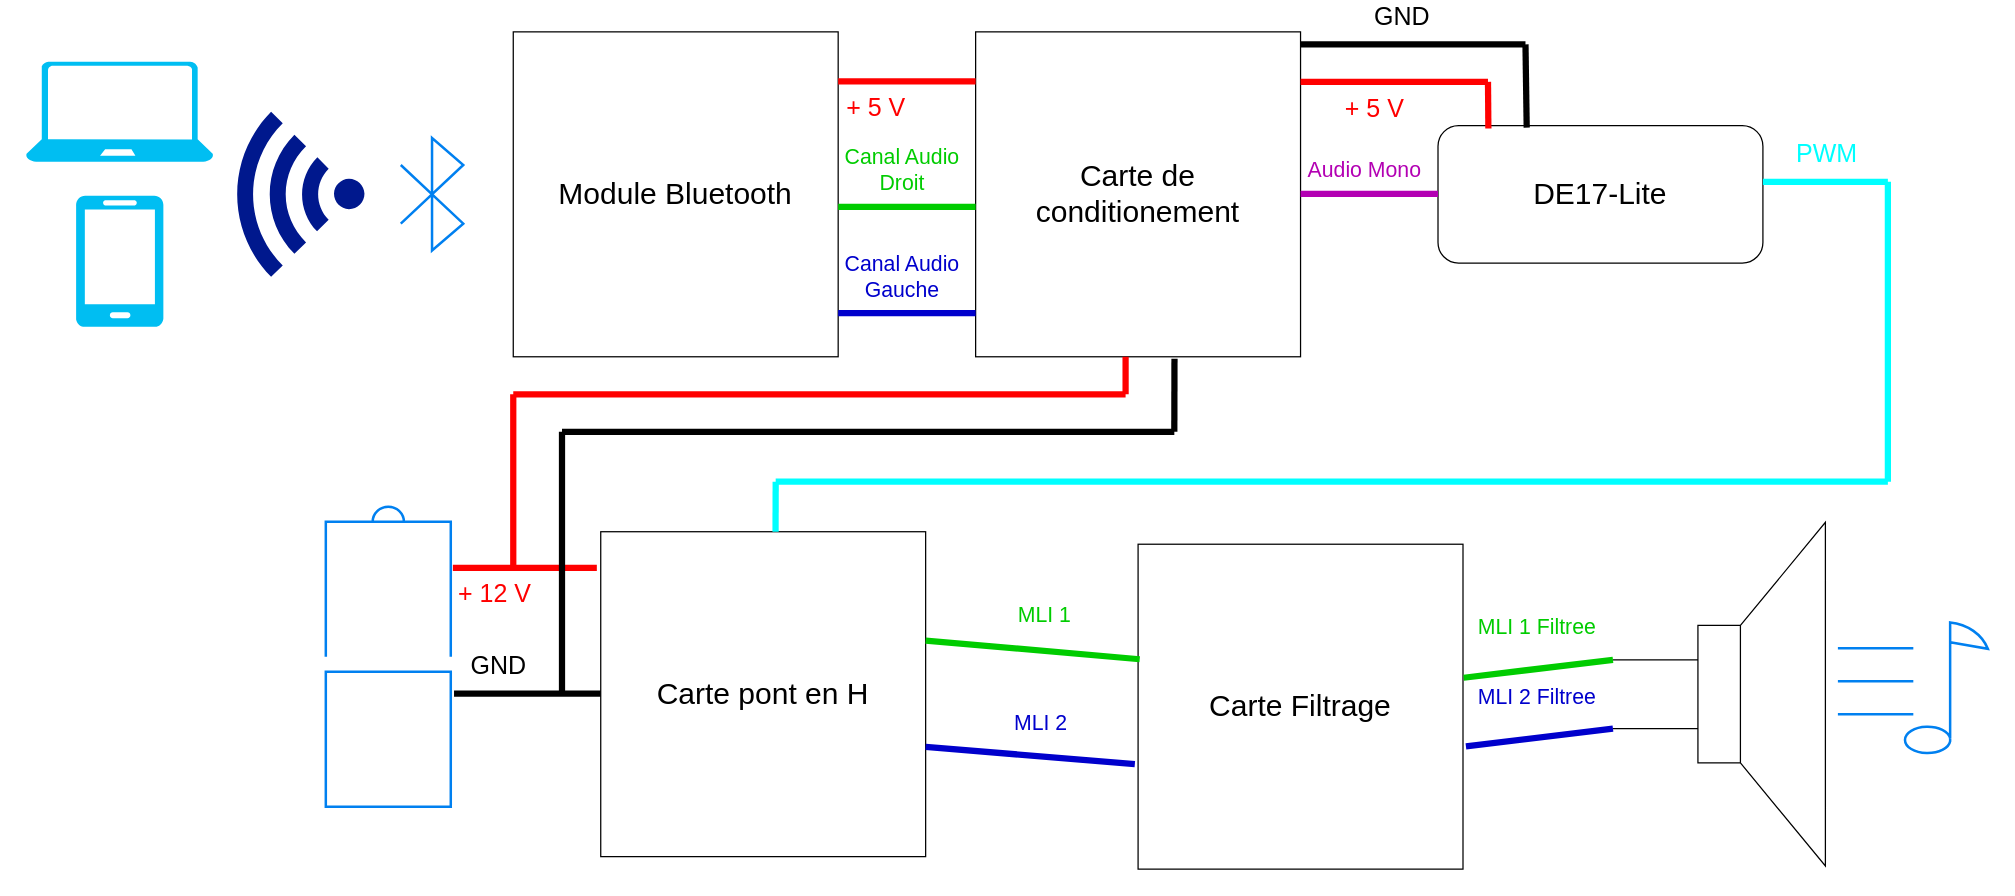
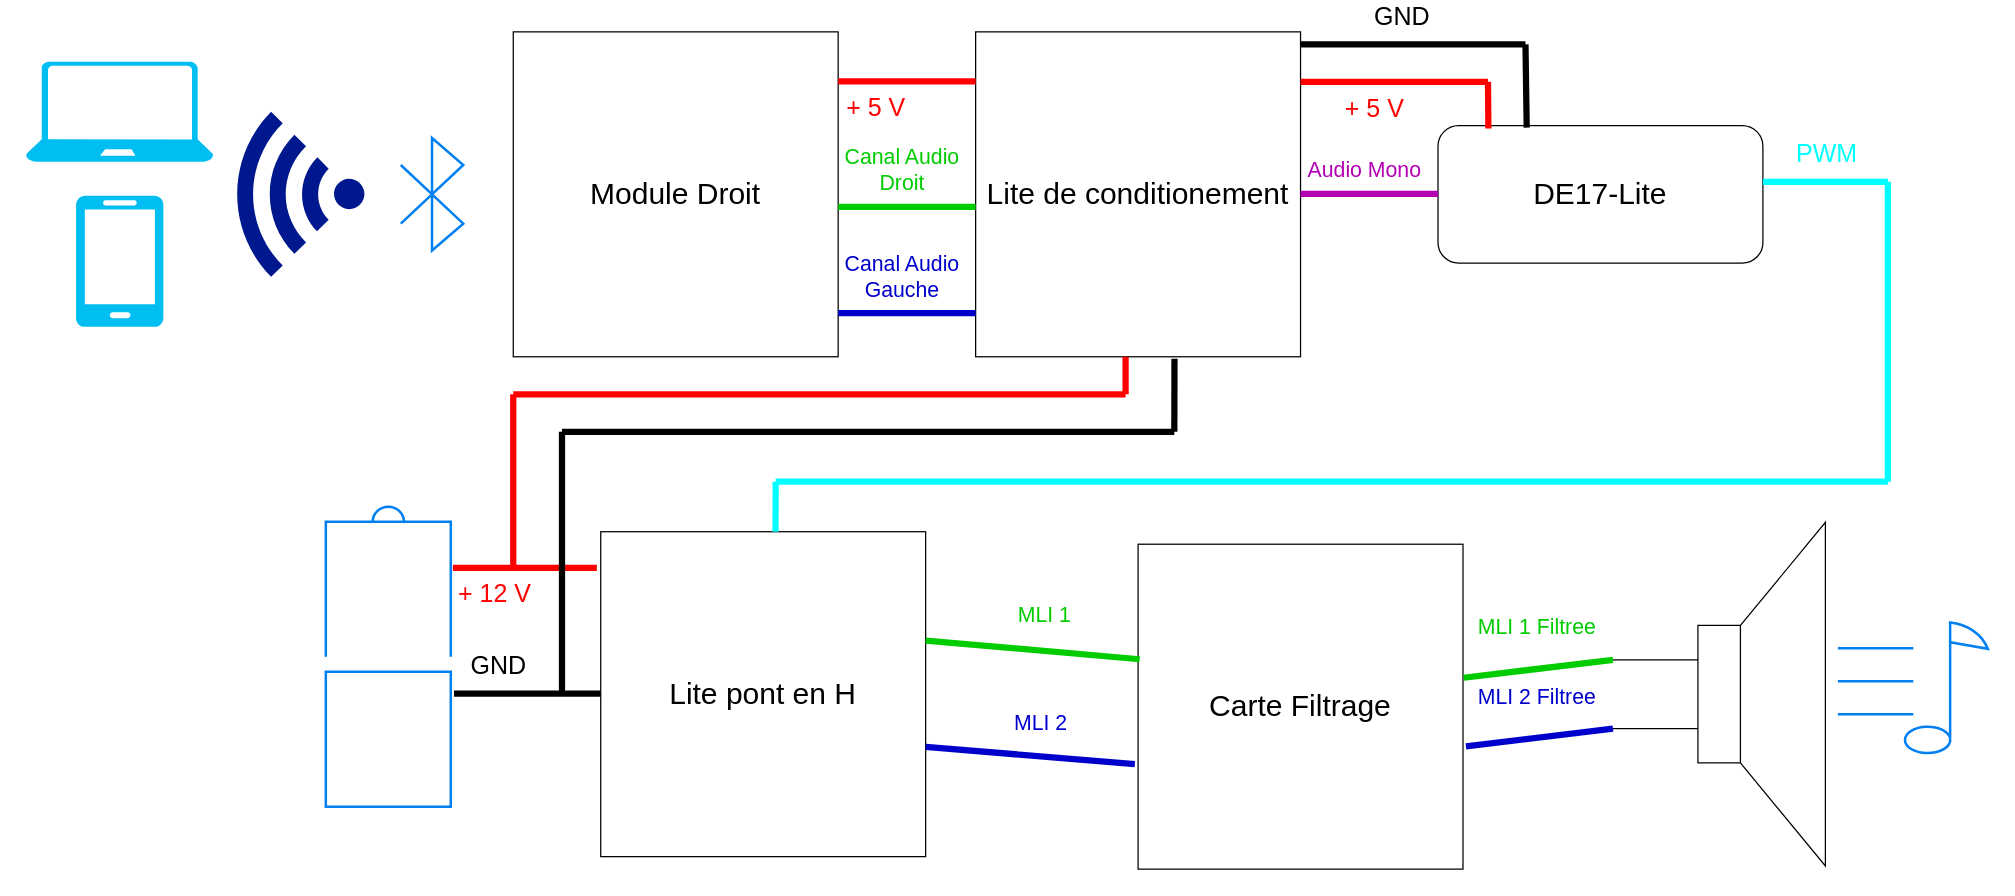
  <mxCell id="0" />
  <mxCell id="1" parent="0" />
- <mxCell id="2" value="&lt;font style=&quot;font-size: 24px;&quot;&gt;Carte de conditionement&lt;/font&gt;" style="whiteSpace=wrap;html=1;aspect=fixed;" parent="1" vertex="1"><mxGeometry x="780" y="20" width="260" height="260" as="geometry" /></mxCell>
- <mxCell id="3" value="&lt;font style=&quot;font-size: 24px;&quot;&gt;Carte pont en H&lt;/font&gt;" style="whiteSpace=wrap;html=1;aspect=fixed;" parent="1" vertex="1"><mxGeometry x="480" y="420" width="260" height="260" as="geometry" /></mxCell>
+ <mxCell id="2" value="&lt;font style=&quot;font-size: 24px;&quot;&gt;Lite de conditionement&lt;/font&gt;" style="whiteSpace=wrap;html=1;aspect=fixed;" parent="1" vertex="1"><mxGeometry x="780" y="20" width="260" height="260" as="geometry" /></mxCell>
+ <mxCell id="3" value="&lt;font style=&quot;font-size: 24px;&quot;&gt;Lite pont en H&lt;/font&gt;" style="whiteSpace=wrap;html=1;aspect=fixed;" parent="1" vertex="1"><mxGeometry x="480" y="420" width="260" height="260" as="geometry" /></mxCell>
  <mxCell id="4" value="&lt;font style=&quot;font-size: 24px;&quot;&gt;Carte Filtrage&lt;/font&gt;" style="whiteSpace=wrap;html=1;aspect=fixed;" parent="1" vertex="1"><mxGeometry x="910" y="430" width="260" height="260" as="geometry" /></mxCell>
- <mxCell id="5" value="&lt;font style=&quot;font-size: 24px;&quot;&gt;Module Bluetooth&lt;/font&gt;" style="whiteSpace=wrap;html=1;aspect=fixed;" parent="1" vertex="1"><mxGeometry x="410" y="20" width="260" height="260" as="geometry" /></mxCell>
+ <mxCell id="5" value="&lt;font style=&quot;font-size: 24px;&quot;&gt;Module Droit&lt;/font&gt;" style="whiteSpace=wrap;html=1;aspect=fixed;" parent="1" vertex="1"><mxGeometry x="410" y="20" width="260" height="260" as="geometry" /></mxCell>
  <mxCell id="6" value="" style="aspect=fixed;pointerEvents=1;shadow=0;dashed=0;html=1;strokeColor=none;labelPosition=center;verticalLabelPosition=bottom;verticalAlign=top;align=center;fillColor=#00188D;shape=mxgraph.mscae.enterprise.wireless_connection;rotation=-180;" vertex="1" parent="1"><mxGeometry x="180" y="83.95" width="110.97" height="132.11" as="geometry" /></mxCell>
  <mxCell id="7" value="" style="html=1;verticalLabelPosition=bottom;align=center;labelBackgroundColor=#ffffff;verticalAlign=top;strokeWidth=2;strokeColor=#0080F0;shadow=0;dashed=0;shape=mxgraph.ios7.icons.bluetooth;pointerEvents=1" vertex="1" parent="1"><mxGeometry x="320" y="105" width="50" height="90" as="geometry" /></mxCell>
  <mxCell id="8" value="" style="verticalLabelPosition=bottom;html=1;verticalAlign=top;align=center;strokeColor=none;fillColor=#00BEF2;shape=mxgraph.azure.laptop;pointerEvents=1;" vertex="1" parent="1"><mxGeometry x="20" y="43.96" width="150" height="80" as="geometry" /></mxCell>
  <mxCell id="9" value="" style="verticalLabelPosition=bottom;html=1;verticalAlign=top;align=center;strokeColor=none;fillColor=#00BEF2;shape=mxgraph.azure.mobile;pointerEvents=1;" vertex="1" parent="1"><mxGeometry x="60" y="151.07" width="70" height="105" as="geometry" /></mxCell>
  <mxCell id="10" value="&lt;font style=&quot;font-size: 24px;&quot;&gt;DE17-Lite&lt;/font&gt;" style="rounded=1;whiteSpace=wrap;html=1;" vertex="1" parent="1"><mxGeometry x="1150" y="95.01" width="260" height="110" as="geometry" /></mxCell>
  <mxCell id="11" value="" style="endArrow=none;html=1;rounded=0;exitX=1;exitY=0.053;exitDx=0;exitDy=0;exitPerimeter=0;entryX=0.001;entryY=0.053;entryDx=0;entryDy=0;entryPerimeter=0;strokeWidth=5;strokeColor=#FF0000;" edge="1" parent="1"><mxGeometry width="50" height="50" relative="1" as="geometry"><mxPoint x="670" y="59.52" as="sourcePoint" /><mxPoint x="780" y="59.52" as="targetPoint" /></mxGeometry></mxCell>
  <mxCell id="12" value="&lt;font color=&quot;#ff0000&quot; style=&quot;font-size: 20px;&quot;&gt;+ 5 V&lt;/font&gt;" style="edgeLabel;html=1;align=center;verticalAlign=middle;resizable=0;points=[];fontSize=20;" vertex="1" connectable="0" parent="11"><mxGeometry x="0.444" y="-1" relative="1" as="geometry"><mxPoint x="-50" y="19" as="offset" /></mxGeometry></mxCell>
  <mxCell id="13" value="" style="endArrow=none;html=1;rounded=0;exitX=1;exitY=0.053;exitDx=0;exitDy=0;exitPerimeter=0;entryX=0.001;entryY=0.053;entryDx=0;entryDy=0;entryPerimeter=0;strokeWidth=5;strokeColor=#0000CC;" edge="1" parent="1"><mxGeometry width="50" height="50" relative="1" as="geometry"><mxPoint x="670" y="245" as="sourcePoint" /><mxPoint x="780" y="245" as="targetPoint" /></mxGeometry></mxCell>
  <mxCell id="14" value="&lt;font style=&quot;font-size: 17px;&quot;&gt;Canal Audio&lt;/font&gt;&lt;div&gt;&lt;font style=&quot;font-size: 17px;&quot;&gt;Gauche&lt;/font&gt;&lt;/div&gt;" style="edgeLabel;html=1;align=center;verticalAlign=middle;resizable=0;points=[];fontColor=#0000CC;fontSize=17;" vertex="1" connectable="0" parent="13"><mxGeometry x="0.444" y="-1" relative="1" as="geometry"><mxPoint x="-29" y="-30" as="offset" /></mxGeometry></mxCell>
  <mxCell id="15" value="" style="endArrow=none;html=1;rounded=0;exitX=1;exitY=0.053;exitDx=0;exitDy=0;exitPerimeter=0;entryX=0.001;entryY=0.053;entryDx=0;entryDy=0;entryPerimeter=0;strokeWidth=5;strokeColor=#00CC00;" edge="1" parent="1"><mxGeometry width="50" height="50" relative="1" as="geometry"><mxPoint x="670" y="160" as="sourcePoint" /><mxPoint x="780" y="160" as="targetPoint" /></mxGeometry></mxCell>
  <mxCell id="16" value="&lt;font style=&quot;font-size: 17px;&quot;&gt;Canal Audio&lt;/font&gt;&lt;div style=&quot;font-size: 17px;&quot;&gt;&lt;font style=&quot;font-size: 17px;&quot;&gt;Droit&lt;/font&gt;&lt;/div&gt;" style="edgeLabel;html=1;align=center;verticalAlign=middle;resizable=0;points=[];fontColor=#00CC00;fontSize=17;" vertex="1" connectable="0" parent="15"><mxGeometry x="0.444" y="-1" relative="1" as="geometry"><mxPoint x="-29" y="-31" as="offset" /></mxGeometry></mxCell>
  <mxCell id="17" value="" style="endArrow=none;html=1;rounded=0;exitX=1;exitY=0.053;exitDx=0;exitDy=0;exitPerimeter=0;strokeWidth=5;" edge="1" parent="1"><mxGeometry width="50" height="50" relative="1" as="geometry"><mxPoint x="1040" y="30" as="sourcePoint" /><mxPoint x="1220" y="30" as="targetPoint" /></mxGeometry></mxCell>
  <mxCell id="18" value="GND" style="edgeLabel;html=1;align=center;verticalAlign=middle;resizable=0;points=[];fontSize=20;" vertex="1" connectable="0" parent="17"><mxGeometry x="0.444" y="-1" relative="1" as="geometry"><mxPoint x="-50" y="-25" as="offset" /></mxGeometry></mxCell>
  <mxCell id="19" value="" style="endArrow=none;html=1;rounded=0;exitX=1;exitY=0.053;exitDx=0;exitDy=0;exitPerimeter=0;strokeWidth=5;strokeColor=#FF0000;" edge="1" parent="1"><mxGeometry width="50" height="50" relative="1" as="geometry"><mxPoint x="1040" y="60" as="sourcePoint" /><mxPoint x="1190" y="60" as="targetPoint" /></mxGeometry></mxCell>
  <mxCell id="20" value="&lt;font color=&quot;#ff0000&quot; style=&quot;font-size: 20px;&quot;&gt;+ 5 V&lt;/font&gt;" style="edgeLabel;html=1;align=center;verticalAlign=middle;resizable=0;points=[];fontSize=20;" vertex="1" connectable="0" parent="19"><mxGeometry x="0.444" y="-1" relative="1" as="geometry"><mxPoint x="-50" y="19" as="offset" /></mxGeometry></mxCell>
  <mxCell id="21" value="" style="endArrow=none;html=1;rounded=0;exitX=1;exitY=0.053;exitDx=0;exitDy=0;exitPerimeter=0;entryX=0.001;entryY=0.053;entryDx=0;entryDy=0;entryPerimeter=0;strokeWidth=5;strokeColor=#B300B3;" edge="1" parent="1"><mxGeometry width="50" height="50" relative="1" as="geometry"><mxPoint x="1040" y="149.62" as="sourcePoint" /><mxPoint x="1150" y="149.62" as="targetPoint" /></mxGeometry></mxCell>
  <mxCell id="22" value="&lt;font style=&quot;font-size: 17px;&quot;&gt;Audio Mono&lt;/font&gt;" style="edgeLabel;html=1;align=center;verticalAlign=middle;resizable=0;points=[];fontSize=20;fontColor=#B300B3;" vertex="1" connectable="0" parent="21"><mxGeometry x="0.444" y="-1" relative="1" as="geometry"><mxPoint x="-29" y="-21" as="offset" /></mxGeometry></mxCell>
  <mxCell id="23" value="" style="endArrow=none;html=1;rounded=0;strokeWidth=5;strokeColor=#FF0000;entryX=0.155;entryY=0.021;entryDx=0;entryDy=0;entryPerimeter=0;" edge="1" parent="1" target="10"><mxGeometry width="50" height="50" relative="1" as="geometry"><mxPoint x="1190" y="60" as="sourcePoint" /><mxPoint x="1200" y="70" as="targetPoint" /></mxGeometry></mxCell>
  <mxCell id="24" value="" style="endArrow=none;html=1;rounded=0;strokeWidth=5;entryX=0.273;entryY=0.015;entryDx=0;entryDy=0;entryPerimeter=0;" edge="1" parent="1" target="10"><mxGeometry width="50" height="50" relative="1" as="geometry"><mxPoint x="1220" y="30" as="sourcePoint" /><mxPoint x="1230" y="40" as="targetPoint" /></mxGeometry></mxCell>
  <mxCell id="25" value="" style="endArrow=none;html=1;rounded=0;exitX=1;exitY=0.053;exitDx=0;exitDy=0;exitPerimeter=0;strokeWidth=5;strokeColor=#00FFFF;" edge="1" parent="1"><mxGeometry width="50" height="50" relative="1" as="geometry"><mxPoint x="1410" y="140" as="sourcePoint" /><mxPoint x="1510" y="140" as="targetPoint" /></mxGeometry></mxCell>
  <mxCell id="26" value="&lt;font color=&quot;#00ffff&quot;&gt;PWM&lt;/font&gt;" style="edgeLabel;html=1;align=center;verticalAlign=middle;resizable=0;points=[];fontSize=20;" vertex="1" connectable="0" parent="25"><mxGeometry x="0.444" y="-1" relative="1" as="geometry"><mxPoint x="-22" y="-25" as="offset" /></mxGeometry></mxCell>
  <mxCell id="27" value="" style="endArrow=none;html=1;rounded=0;strokeWidth=5;strokeColor=#00FFFF;" edge="1" parent="1"><mxGeometry width="50" height="50" relative="1" as="geometry"><mxPoint x="1510" y="140" as="sourcePoint" /><mxPoint x="1510" y="380" as="targetPoint" /></mxGeometry></mxCell>
  <mxCell id="28" value="" style="endArrow=none;html=1;rounded=0;strokeWidth=5;strokeColor=#00FFFF;" edge="1" parent="1"><mxGeometry width="50" height="50" relative="1" as="geometry"><mxPoint x="620" y="380" as="sourcePoint" /><mxPoint x="1510" y="380" as="targetPoint" /></mxGeometry></mxCell>
  <mxCell id="29" value="" style="endArrow=none;html=1;rounded=0;strokeWidth=5;strokeColor=#00FFFF;entryX=0.538;entryY=0;entryDx=0;entryDy=0;entryPerimeter=0;" edge="1" parent="1" target="3"><mxGeometry width="50" height="50" relative="1" as="geometry"><mxPoint x="620" y="380" as="sourcePoint" /><mxPoint x="1550" y="350" as="targetPoint" /></mxGeometry></mxCell>
  <mxCell id="30" value="" style="endArrow=none;html=1;rounded=0;exitX=1;exitY=0.053;exitDx=0;exitDy=0;exitPerimeter=0;entryX=-0.01;entryY=0.154;entryDx=0;entryDy=0;entryPerimeter=0;strokeWidth=5;" edge="1" parent="1"><mxGeometry width="50" height="50" relative="1" as="geometry"><mxPoint x="362.6" y="549.52" as="sourcePoint" /><mxPoint x="480" y="549.56" as="targetPoint" /></mxGeometry></mxCell>
  <mxCell id="31" value="GND" style="edgeLabel;html=1;align=center;verticalAlign=middle;resizable=0;points=[];fontSize=20;" vertex="1" connectable="0" parent="30"><mxGeometry x="0.444" y="-1" relative="1" as="geometry"><mxPoint x="-50" y="-25" as="offset" /></mxGeometry></mxCell>
  <mxCell id="32" value="" style="endArrow=none;html=1;rounded=0;exitX=1.006;exitY=0.144;exitDx=0;exitDy=0;exitPerimeter=0;entryX=-0.012;entryY=0.111;entryDx=0;entryDy=0;strokeWidth=5;strokeColor=#FF0000;entryPerimeter=0;" edge="1" parent="1" target="3"><mxGeometry width="50" height="50" relative="1" as="geometry"><mxPoint x="361.68" y="448.88" as="sourcePoint" /><mxPoint x="470" y="485.52" as="targetPoint" /></mxGeometry></mxCell>
  <mxCell id="33" value="&lt;font color=&quot;#ff0000&quot; style=&quot;font-size: 20px;&quot;&gt;+ 12 V&lt;/font&gt;" style="edgeLabel;html=1;align=center;verticalAlign=middle;resizable=0;points=[];fontSize=20;" vertex="1" connectable="0" parent="32"><mxGeometry x="0.444" y="-1" relative="1" as="geometry"><mxPoint x="-50" y="19" as="offset" /></mxGeometry></mxCell>
  <mxCell id="34" value="" style="endArrow=none;html=1;rounded=0;strokeWidth=5;strokeColor=#FF0000;" edge="1" parent="1"><mxGeometry width="50" height="50" relative="1" as="geometry"><mxPoint x="410" y="450" as="sourcePoint" /><mxPoint x="410" y="310" as="targetPoint" /></mxGeometry></mxCell>
  <mxCell id="35" value="" style="endArrow=none;html=1;rounded=0;strokeWidth=5;strokeColor=#FF0000;" edge="1" parent="1"><mxGeometry width="50" height="50" relative="1" as="geometry"><mxPoint x="900" y="310" as="sourcePoint" /><mxPoint x="410" y="310" as="targetPoint" /></mxGeometry></mxCell>
  <mxCell id="36" value="" style="endArrow=none;html=1;rounded=0;strokeWidth=5;strokeColor=#FF0000;" edge="1" parent="1"><mxGeometry width="50" height="50" relative="1" as="geometry"><mxPoint x="900" y="310" as="sourcePoint" /><mxPoint x="900" y="280" as="targetPoint" /></mxGeometry></mxCell>
  <mxCell id="37" value="" style="endArrow=none;html=1;rounded=0;strokeWidth=5;strokeColor=#000000;" edge="1" parent="1"><mxGeometry width="50" height="50" relative="1" as="geometry"><mxPoint x="449" y="550" as="sourcePoint" /><mxPoint x="449" y="340" as="targetPoint" /></mxGeometry></mxCell>
  <mxCell id="38" value="" style="endArrow=none;html=1;rounded=0;strokeWidth=5;strokeColor=#000000;" edge="1" parent="1"><mxGeometry width="50" height="50" relative="1" as="geometry"><mxPoint x="939" y="340" as="sourcePoint" /><mxPoint x="449" y="340" as="targetPoint" /></mxGeometry></mxCell>
  <mxCell id="39" value="" style="endArrow=none;html=1;rounded=0;strokeWidth=5;strokeColor=#000000;entryX=0.612;entryY=1.006;entryDx=0;entryDy=0;entryPerimeter=0;" edge="1" parent="1" target="2"><mxGeometry width="50" height="50" relative="1" as="geometry"><mxPoint x="939" y="340" as="sourcePoint" /><mxPoint x="939" y="310" as="targetPoint" /></mxGeometry></mxCell>
  <mxCell id="40" value="" style="endArrow=none;html=1;rounded=0;exitX=1;exitY=0.053;exitDx=0;exitDy=0;exitPerimeter=0;entryX=-0.01;entryY=0.677;entryDx=0;entryDy=0;entryPerimeter=0;strokeWidth=5;strokeColor=#0000CC;" edge="1" parent="1" target="4"><mxGeometry width="50" height="50" relative="1" as="geometry"><mxPoint x="740" y="592.13" as="sourcePoint" /><mxPoint x="850" y="592.13" as="targetPoint" /></mxGeometry></mxCell>
  <mxCell id="41" value="MLI 2" style="edgeLabel;html=1;align=center;verticalAlign=middle;resizable=0;points=[];fontColor=#0000CC;fontSize=17;" vertex="1" connectable="0" parent="40"><mxGeometry x="0.444" y="-1" relative="1" as="geometry"><mxPoint x="-29" y="-30" as="offset" /></mxGeometry></mxCell>
  <mxCell id="42" value="" style="endArrow=none;html=1;rounded=0;exitX=1;exitY=0.053;exitDx=0;exitDy=0;exitPerimeter=0;entryX=0.005;entryY=0.354;entryDx=0;entryDy=0;entryPerimeter=0;strokeWidth=5;strokeColor=#00CC00;" edge="1" parent="1" target="4"><mxGeometry width="50" height="50" relative="1" as="geometry"><mxPoint x="740" y="507.13" as="sourcePoint" /><mxPoint x="850" y="507.13" as="targetPoint" /></mxGeometry></mxCell>
  <mxCell id="43" value="MLI 1" style="edgeLabel;html=1;align=center;verticalAlign=middle;resizable=0;points=[];fontColor=#00CC00;fontSize=17;" vertex="1" connectable="0" parent="42"><mxGeometry x="0.444" y="-1" relative="1" as="geometry"><mxPoint x="-29" y="-31" as="offset" /></mxGeometry></mxCell>
  <mxCell id="44" value="" style="endArrow=none;html=1;rounded=0;exitX=1.009;exitY=0.622;exitDx=0;exitDy=0;exitPerimeter=0;entryX=0;entryY=0.6;entryDx=0;entryDy=0;entryPerimeter=0;strokeWidth=5;strokeColor=#0000CC;" edge="1" parent="1" source="4" target="49"><mxGeometry width="50" height="50" relative="1" as="geometry"><mxPoint x="1140" y="581.13" as="sourcePoint" /><mxPoint x="1277" y="580" as="targetPoint" /></mxGeometry></mxCell>
  <mxCell id="45" value="MLI 2 Filtree" style="edgeLabel;html=1;align=center;verticalAlign=middle;resizable=0;points=[];fontColor=#0000CC;fontSize=17;" vertex="1" connectable="0" parent="44"><mxGeometry x="0.444" y="-1" relative="1" as="geometry"><mxPoint x="-29" y="-30" as="offset" /></mxGeometry></mxCell>
  <mxCell id="46" value="" style="endArrow=none;html=1;rounded=0;exitX=1.002;exitY=0.411;exitDx=0;exitDy=0;exitPerimeter=0;entryX=0;entryY=0.4;entryDx=0;entryDy=0;entryPerimeter=0;strokeWidth=5;strokeColor=#00CC00;" edge="1" parent="1" source="4" target="49"><mxGeometry width="50" height="50" relative="1" as="geometry"><mxPoint x="1140" y="507.57" as="sourcePoint" /><mxPoint x="1281" y="507.44" as="targetPoint" /></mxGeometry></mxCell>
  <mxCell id="47" value="MLI 1 Filtree" style="edgeLabel;html=1;align=center;verticalAlign=middle;resizable=0;points=[];fontColor=#00CC00;fontSize=17;" vertex="1" connectable="0" parent="46"><mxGeometry x="0.444" y="-1" relative="1" as="geometry"><mxPoint x="-29" y="-31" as="offset" /></mxGeometry></mxCell>
  <mxCell id="48" value="" style="html=1;verticalLabelPosition=bottom;align=center;labelBackgroundColor=#ffffff;verticalAlign=top;strokeWidth=2;strokeColor=#0080F0;shadow=0;dashed=0;shape=mxgraph.ios7.icons.note;pointerEvents=1" vertex="1" parent="1"><mxGeometry x="1470" y="492.58" width="120" height="104.85" as="geometry" /></mxCell>
  <mxCell id="49" value="" style="pointerEvents=1;verticalLabelPosition=bottom;shadow=0;dashed=0;align=center;html=1;verticalAlign=top;shape=mxgraph.electrical.electro-mechanical.loudspeaker;" vertex="1" parent="1"><mxGeometry x="1290" y="412.5" width="170" height="275.01" as="geometry" /></mxCell>
  <mxCell id="50" value="" style="html=1;verticalLabelPosition=bottom;align=center;labelBackgroundColor=#ffffff;verticalAlign=top;strokeWidth=2;strokeColor=#0080F0;shadow=0;dashed=0;shape=mxgraph.ios7.icons.battery;rotation=-90;" vertex="1" parent="1"><mxGeometry x="190" y="470" width="240" height="100" as="geometry" /></mxCell>
